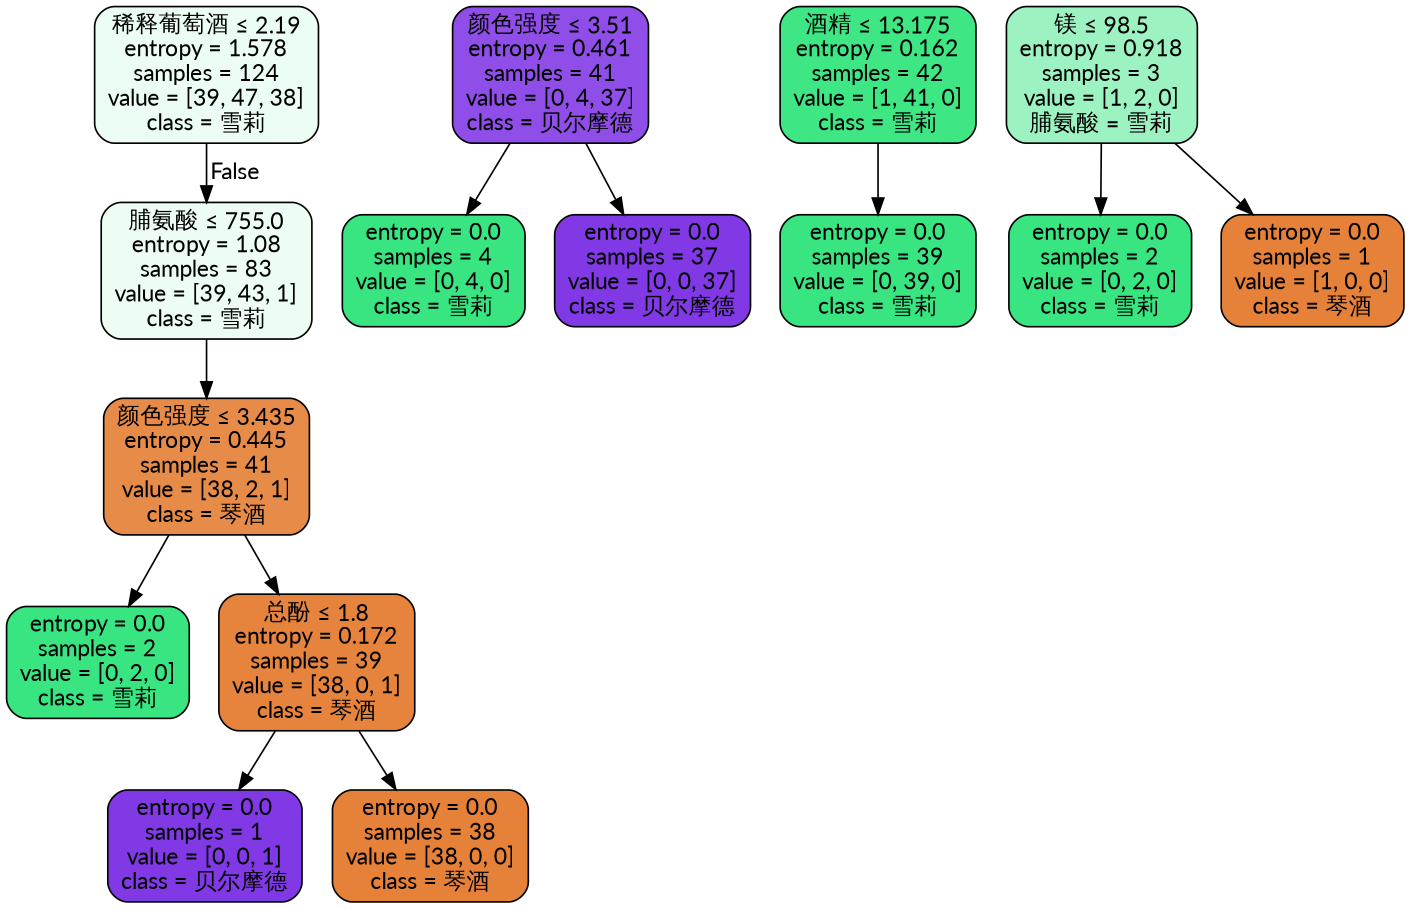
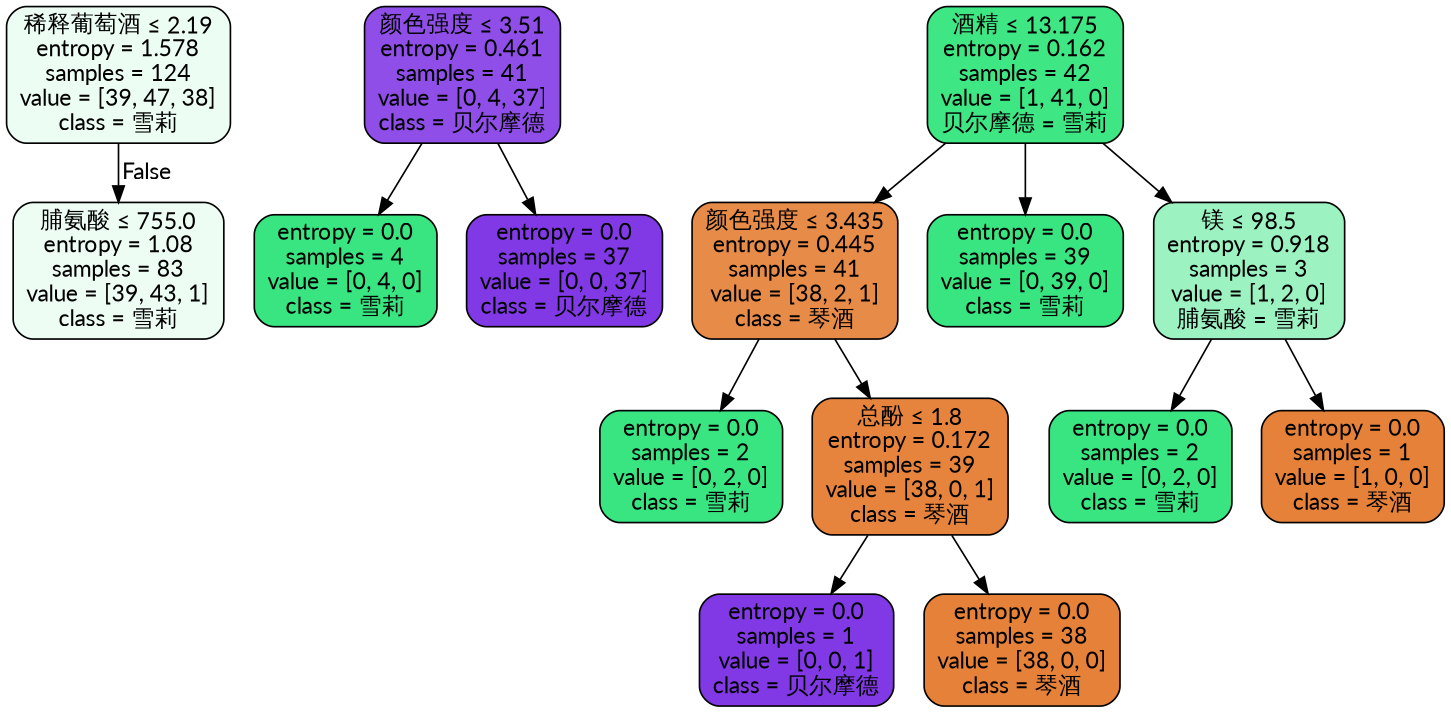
  digraph {
    fontname=Lato
    node [color=black fillcolor="#39e581" fontname=Lato shape=box style="filled, rounded"]
    edge [fontname=Lato]
    n1 [fillcolor="#ecfdf3" label=<稀释葡萄酒 &le; 2.19<br/>entropy = 1.578<br/>samples = 124<br/>value = [39, 47, 38]<br/>class = 雪莉>]
    n2 [fillcolor="#edfdf4" label=<脯氨酸 &le; 755.0<br/>entropy = 1.08<br/>samples = 83<br/>value = [39, 43, 1]<br/>class = 雪莉>]
    n3 [fillcolor="#8f4ee8" label=<颜色强度 &le; 3.51<br/>entropy = 0.461<br/>samples = 41<br/>value = [0, 4, 37]<br/>class = 贝尔摩德>]
    n4 [label=<entropy = 0.0<br/>samples = 4<br/>value = [0, 4, 0]<br/>class = 雪莉>]
    n5 [fillcolor="#8139e5" label=<entropy = 0.0<br/>samples = 37<br/>value = [0, 0, 37]<br/>class = 贝尔摩德>]
    n6 [fillcolor="#e78b48" label=<颜色强度 &le; 3.435<br/>entropy = 0.445<br/>samples = 41<br/>value = [38, 2, 1]<br/>class = 琴酒>]
-   n7 [fillcolor="#3ee684" label=<酒精 &le; 13.175<br/>entropy = 0.162<br/>samples = 42<br/>value = [1, 41, 0]<br/>class = 雪莉>]
+   n7 [fillcolor="#3ee684" label=<酒精 &le; 13.175<br/>entropy = 0.162<br/>samples = 42<br/>value = [1, 41, 0]<br/>贝尔摩德 = 雪莉>]
    n8 [label=<entropy = 0.0<br/>samples = 39<br/>value = [0, 39, 0]<br/>class = 雪莉>]
    n9 [fillcolor="#9cf2c0" label=<镁 &le; 98.5<br/>entropy = 0.918<br/>samples = 3<br/>value = [1, 2, 0]<br/>脯氨酸 = 雪莉>]
    n10 [label=<entropy = 0.0<br/>samples = 2<br/>value = [0, 2, 0]<br/>class = 雪莉>]
    n11 [fillcolor="#e6843e" label=<总酚 &le; 1.8<br/>entropy = 0.172<br/>samples = 39<br/>value = [38, 0, 1]<br/>class = 琴酒>]
    n12 [label=<entropy = 0.0<br/>samples = 2<br/>value = [0, 2, 0]<br/>class = 雪莉>]
    n13 [fillcolor="#e58139" label=<entropy = 0.0<br/>samples = 1<br/>value = [1, 0, 0]<br/>class = 琴酒>]
    n14 [fillcolor="#8139e5" label=<entropy = 0.0<br/>samples = 1<br/>value = [0, 0, 1]<br/>class = 贝尔摩德>]
    n15 [fillcolor="#e58139" label=<entropy = 0.0<br/>samples = 38<br/>value = [38, 0, 0]<br/>class = 琴酒>]
    n1 -> n2 [headlabel=False labelangle=-45 labeldistance=2.5]
-   n2 -> n6
+   n7 -> n6
    n3 -> n4
    n3 -> n5
    n6 -> n10
    n6 -> n11
    n7 -> n8
+   n7 -> n9
    n9 -> n12
    n9 -> n13
    n11 -> n14
    n11 -> n15
  }
